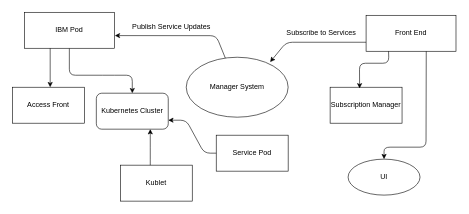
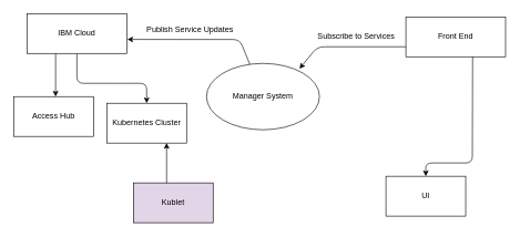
  <mxCell id="0" />
  <mxCell id="1" parent="0" />
  <mxCell id="2" value="" style="endArrow=classic;html=1;exitX=0.5;exitY=1;exitDx=0;exitDy=0;entryX=0.5;entryY=0;entryDx=0;entryDy=0;" parent="1" source="5" target="10" edge="1"><mxGeometry width="50" height="50" relative="1" as="geometry"><mxPoint x="106.2" y="79.16" as="sourcePoint" /><mxPoint x="93.8" y="315" as="targetPoint" /><Array as="points"><mxPoint x="115" y="125" /><mxPoint x="180" y="125" /><mxPoint x="220" y="125" /></Array></mxGeometry></mxCell>
  <mxCell id="3" value="Manager System" style="ellipse;whiteSpace=wrap;html=1;" parent="1" vertex="1"><mxGeometry x="310" y="95" width="170" height="100" as="geometry" /></mxCell>
  <mxCell id="4" value="Front End" style="rounded=0;whiteSpace=wrap;html=1;" parent="1" vertex="1"><mxGeometry x="610" y="25" width="150" height="60" as="geometry" /></mxCell>
- <mxCell id="5" value="IBM Pod" style="rounded=0;whiteSpace=wrap;html=1;" parent="1" vertex="1"><mxGeometry x="40" y="20" width="150" height="60" as="geometry" /></mxCell>
+ <mxCell id="5" value="IBM Cloud" style="rounded=0;whiteSpace=wrap;html=1;" parent="1" vertex="1"><mxGeometry x="40" y="20" width="150" height="60" as="geometry" /></mxCell>
  <mxCell id="6" value="" style="endArrow=classic;html=1;exitX=0;exitY=0.75;exitDx=0;exitDy=0;" parent="1" source="4" edge="1"><mxGeometry width="50" height="50" relative="1" as="geometry"><mxPoint x="570" y="95" as="sourcePoint" /><mxPoint x="450" y="103" as="targetPoint" /><Array as="points"><mxPoint x="477" y="70" /></Array></mxGeometry></mxCell>
  <mxCell id="7" value="Subscribe to Services" style="text;html=1;align=center;verticalAlign=middle;resizable=0;points=[];autosize=1;rotation=0;" parent="1" vertex="1"><mxGeometry x="470" y="45" width="130" height="20" as="geometry" /></mxCell>
  <mxCell id="8" value="Publish Service Updates" style="text;html=1;align=center;verticalAlign=middle;resizable=0;points=[];autosize=1;rotation=0;" parent="1" vertex="1"><mxGeometry x="210" y="35" width="150" height="20" as="geometry" /></mxCell>
  <mxCell id="9" value="" style="endArrow=classic;html=1;entryX=1.006;entryY=0.648;entryDx=0;entryDy=0;entryPerimeter=0;" parent="1" source="3" target="5" edge="1"><mxGeometry width="50" height="50" relative="1" as="geometry"><mxPoint x="37.5" y="125" as="sourcePoint" /><mxPoint x="270" y="155" as="targetPoint" /><Array as="points"><mxPoint x="360" y="59" /></Array></mxGeometry></mxCell>
- <mxCell id="10" value="Kubernetes Cluster" style="whiteSpace=wrap;html=1;rounded=1;" parent="1" vertex="1"><mxGeometry x="160" y="155" width="120" height="60" as="geometry" /></mxCell>
- <mxCell id="11" value="Subscription Manager" style="rounded=0;whiteSpace=wrap;html=1;" parent="1" vertex="1"><mxGeometry x="550" y="145" width="120" height="60" as="geometry" /></mxCell>
- <mxCell id="12" value="UI" style="ellipse;whiteSpace=wrap;html=1;" parent="1" vertex="1"><mxGeometry x="580" y="265" width="120" height="60" as="geometry" /></mxCell>
- <mxCell id="13" value="" style="endArrow=classic;html=1;exitX=0.25;exitY=1;exitDx=0;exitDy=0;entryX=0.41;entryY=0.032;entryDx=0;entryDy=0;entryPerimeter=0;" parent="1" source="4" target="11" edge="1"><mxGeometry width="50" height="50" relative="1" as="geometry"><mxPoint x="640" y="82.5" as="sourcePoint" /><mxPoint x="717.5" y="207.5" as="targetPoint" /><Array as="points"><mxPoint x="648" y="105" /><mxPoint x="599" y="105" /></Array></mxGeometry></mxCell>
+ <mxCell id="10" value="Kubernetes Cluster" style="rounded=0;whiteSpace=wrap;html=1;" parent="1" vertex="1"><mxGeometry x="160" y="155" width="120" height="60" as="geometry" /></mxCell>
+ <mxCell id="12" value="UI" style="rounded=0;whiteSpace=wrap;html=1;" parent="1" vertex="1"><mxGeometry x="580" y="265" width="120" height="60" as="geometry" /></mxCell>
  <mxCell id="14" value="" style="endArrow=classic;html=1;exitX=0.75;exitY=1;exitDx=0;exitDy=0;" parent="1" target="12" edge="1"><mxGeometry width="50" height="50" relative="1" as="geometry"><mxPoint x="710.4" y="85" as="sourcePoint" /><mxPoint x="669.6" y="149.42" as="targetPoint" /><Array as="points"><mxPoint x="710" y="245" /><mxPoint x="640" y="245" /></Array></mxGeometry></mxCell>
- <mxCell id="15" value="Kublet" style="rounded=0;whiteSpace=wrap;html=1;" parent="1" vertex="1"><mxGeometry x="200" y="275" width="120" height="60" as="geometry" /></mxCell>
+ <mxCell id="15" value="Kublet" style="rounded=0;whiteSpace=wrap;html=1;fillColor=#e1d5e7;" parent="1" vertex="1"><mxGeometry x="200" y="275" width="120" height="60" as="geometry" /></mxCell>
  <mxCell id="16" value="" style="endArrow=classic;html=1;entryX=0.75;entryY=1;entryDx=0;entryDy=0;" parent="1" target="10" edge="1"><mxGeometry width="50" height="50" relative="1" as="geometry"><mxPoint x="250" y="275" as="sourcePoint" /><mxPoint x="325" y="335" as="targetPoint" /><Array as="points"><mxPoint x="250" y="255" /></Array></mxGeometry></mxCell>
- <mxCell id="17" value="Service Pod" style="rounded=0;whiteSpace=wrap;html=1;" parent="1" vertex="1"><mxGeometry x="360" y="225" width="120" height="60" as="geometry" /></mxCell>
- <mxCell id="18" value="" style="endArrow=classic;html=1;entryX=1;entryY=0.75;entryDx=0;entryDy=0;exitX=0;exitY=0.5;exitDx=0;exitDy=0;" parent="1" source="17" target="10" edge="1"><mxGeometry width="50" height="50" relative="1" as="geometry"><mxPoint x="355" y="405" as="sourcePoint" /><mxPoint x="405" y="355" as="targetPoint" /><Array as="points"><mxPoint x="340" y="255" /><mxPoint x="310" y="200" /></Array></mxGeometry></mxCell>
- <mxCell id="19" value="Access Front" style="rounded=0;whiteSpace=wrap;html=1;" vertex="1" parent="1"><mxGeometry x="20" y="145" width="120" height="60" as="geometry" /></mxCell>
+ <mxCell id="19" value="Access Hub" style="rounded=0;whiteSpace=wrap;html=1;" vertex="1" parent="1"><mxGeometry x="20" y="145" width="120" height="60" as="geometry" /></mxCell>
  <mxCell id="20" value="" style="endArrow=classic;html=1;" edge="1" parent="1"><mxGeometry width="50" height="50" relative="1" as="geometry"><mxPoint x="83" y="80" as="sourcePoint" /><mxPoint x="83" y="145" as="targetPoint" /></mxGeometry></mxCell>
